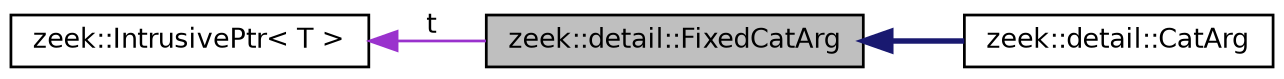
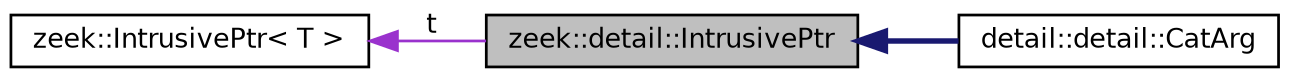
  digraph {
    rankdir=LR
    node [color=black fillcolor=white fontname=Helvetica fontsize=10 shape=record style=filled]
    edge [dir=back fontname=Helvetica fontsize=10 labelfontname=Helvetica labelfontsize=10]
-   n1 [fillcolor=grey75 fontcolor=black height=0.2 label="zeek::detail::FixedCatArg" width=0.4]
-   n2 [height=0.2 label="zeek::detail::CatArg" width=0.4]
+   n1 [fillcolor=grey75 fontcolor=black height=0.2 label="zeek::detail::IntrusivePtr" width=0.4]
+   n2 [height=0.2 label="detail::detail::CatArg" width=0.4]
    n3 [height=0.2 label="zeek::IntrusivePtr\< T \>" width=0.4]
    n1 -> n2 [color=midnightblue style=bold]
    n3 -> n1 [color=darkorchid3 label=" t" style=solid]
  }
